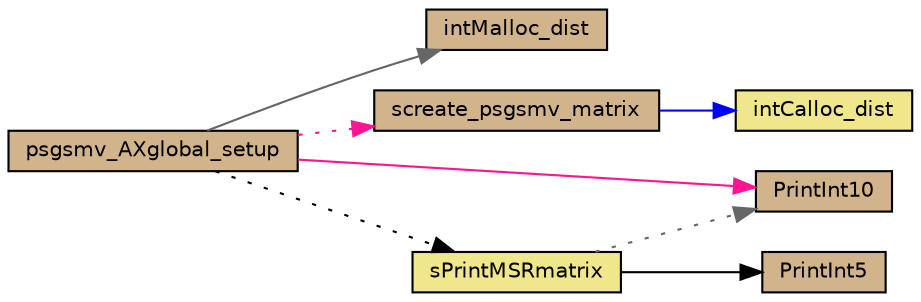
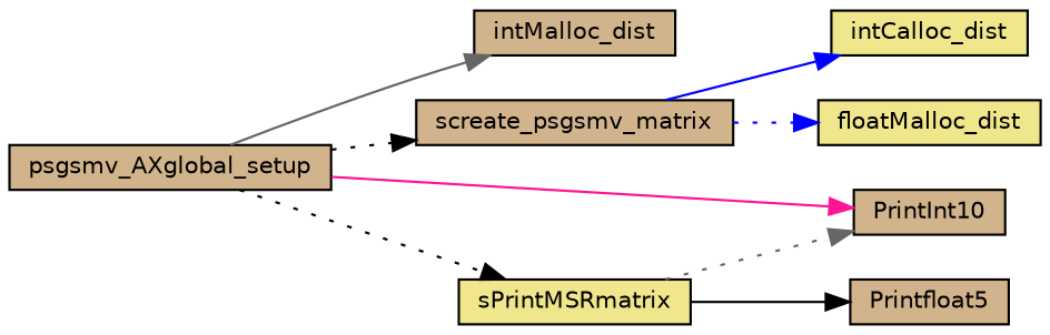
  digraph {
    rankdir=LR
    node [color=black fillcolor=tan fontname=Helvetica fontsize=10 shape=record style=filled]
    edge [color=gray40 fontname=Helvetica fontsize=10 labelfontname=Helvetica labelfontsize=10 style=solid]
    n1 [fontcolor=black height=0.2 label=psgsmv_AXglobal_setup width=0.4]
    n2 [height=0.2 label=intMalloc_dist width=0.4]
    n3 [height=0.2 label=PrintInt10 width=0.4]
    n4 [height=0.2 label=screate_psgsmv_matrix width=0.4]
    n5 [fillcolor=khaki height=0.2 label=sPrintMSRmatrix width=0.4]
+   n6 [fillcolor=khaki height=0.2 label=floatMalloc_dist width=0.4]
    n7 [fillcolor=khaki height=0.2 label=intCalloc_dist width=0.4]
-   n8 [height=0.2 label=PrintInt5 width=0.4]
+   n8 [height=0.2 label=Printfloat5 width=0.4]
    n1 -> n2
    n1 -> n3 [color=deeppink]
-   n1 -> n4 [color=deeppink style=dotted]
+   n1 -> n4 [color=black style=dotted]
    n1 -> n5 [color=black style=dotted]
+   n4 -> n6 [color=blue style=dotted]
    n4 -> n7 [color=blue]
    n5 -> n3 [style=dotted]
    n5 -> n8 [color=black]
  }
